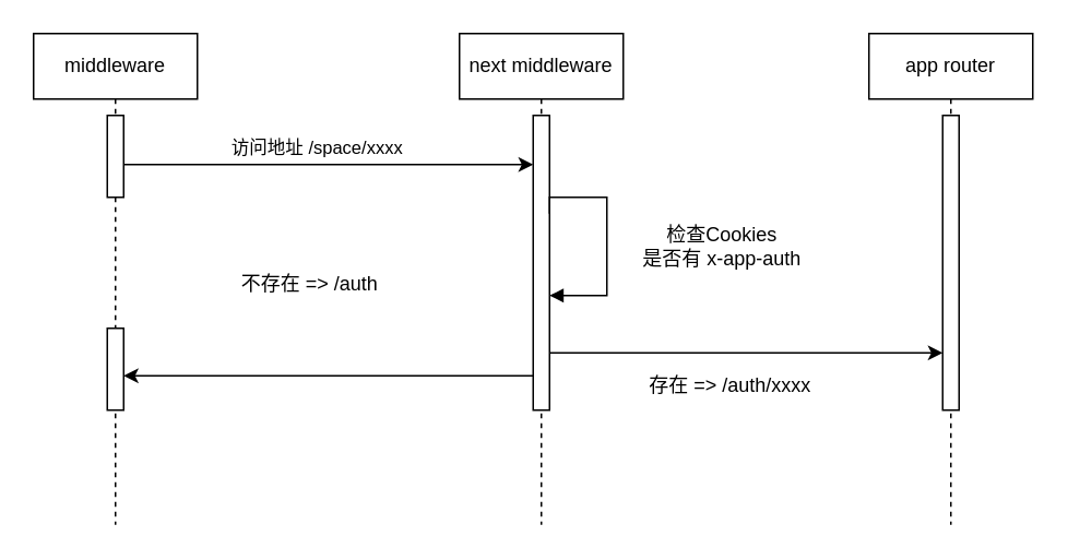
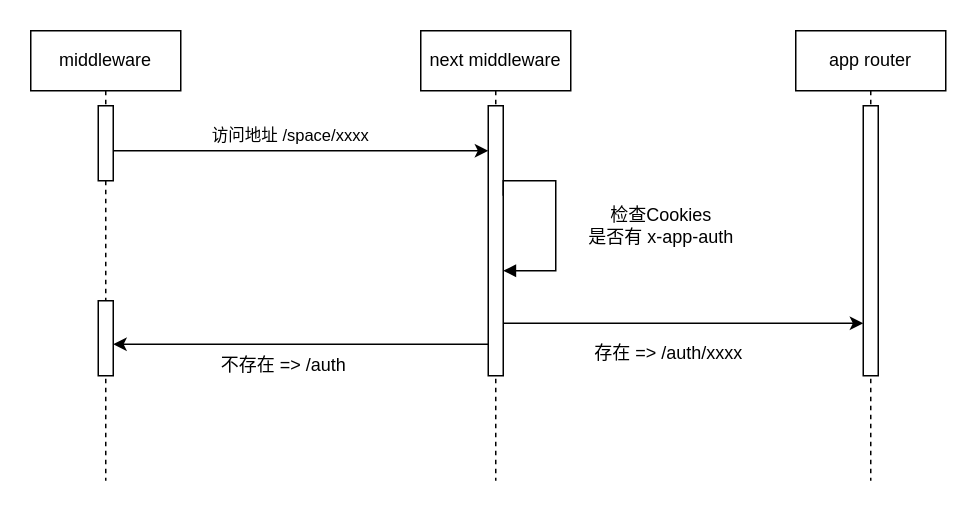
  <mxCell id="0" />
  <mxCell id="1" parent="0" />
  <mxCell id="2" value="middleware" style="shape=umlLifeline;perimeter=lifelinePerimeter;whiteSpace=wrap;html=1;container=1;dropTarget=0;collapsible=0;recursiveResize=0;outlineConnect=0;portConstraint=eastwest;newEdgeStyle={&quot;curved&quot;:0,&quot;rounded&quot;:0};" vertex="1" parent="1"><mxGeometry x="20" y="20" width="100" height="300" as="geometry" /></mxCell>
  <mxCell id="3" value="" style="html=1;points=[[0,0,0,0,5],[0,1,0,0,-5],[1,0,0,0,5],[1,1,0,0,-5]];perimeter=orthogonalPerimeter;outlineConnect=0;targetShapes=umlLifeline;portConstraint=eastwest;newEdgeStyle={&quot;curved&quot;:0,&quot;rounded&quot;:0};" vertex="1" parent="2"><mxGeometry x="45" y="50" width="10" height="50" as="geometry" /></mxCell>
  <mxCell id="4" value="" style="html=1;points=[[0,0,0,0,5],[0,1,0,0,-5],[1,0,0,0,5],[1,1,0,0,-5]];perimeter=orthogonalPerimeter;outlineConnect=0;targetShapes=umlLifeline;portConstraint=eastwest;newEdgeStyle={&quot;curved&quot;:0,&quot;rounded&quot;:0};" vertex="1" parent="2"><mxGeometry x="45" y="180" width="10" height="50" as="geometry" /></mxCell>
  <mxCell id="5" value="next middleware" style="shape=umlLifeline;perimeter=lifelinePerimeter;whiteSpace=wrap;html=1;container=1;dropTarget=0;collapsible=0;recursiveResize=0;outlineConnect=0;portConstraint=eastwest;newEdgeStyle={&quot;curved&quot;:0,&quot;rounded&quot;:0};" vertex="1" parent="1"><mxGeometry x="280" y="20" width="100" height="300" as="geometry" /></mxCell>
  <mxCell id="6" value="" style="html=1;points=[[0,0,0,0,5],[0,1,0,0,-5],[1,0,0,0,5],[1,1,0,0,-5]];perimeter=orthogonalPerimeter;outlineConnect=0;targetShapes=umlLifeline;portConstraint=eastwest;newEdgeStyle={&quot;curved&quot;:0,&quot;rounded&quot;:0};" vertex="1" parent="5"><mxGeometry x="45" y="50" width="10" height="180" as="geometry" /></mxCell>
  <mxCell id="7" value="" style="html=1;align=left;spacingLeft=2;endArrow=block;rounded=0;edgeStyle=orthogonalEdgeStyle;curved=0;rounded=0;" edge="1" target="6" parent="5"><mxGeometry relative="1" as="geometry"><mxPoint x="55" y="110" as="sourcePoint" /><Array as="points"><mxPoint x="55" y="100" /><mxPoint x="90" y="100" /><mxPoint x="90" y="160" /></Array><mxPoint x="55" y="130" as="targetPoint" /></mxGeometry></mxCell>
  <mxCell id="8" value="app router" style="shape=umlLifeline;perimeter=lifelinePerimeter;whiteSpace=wrap;html=1;container=1;dropTarget=0;collapsible=0;recursiveResize=0;outlineConnect=0;portConstraint=eastwest;newEdgeStyle={&quot;curved&quot;:0,&quot;rounded&quot;:0};" vertex="1" parent="1"><mxGeometry x="530" y="20" width="100" height="300" as="geometry" /></mxCell>
  <mxCell id="9" value="" style="html=1;points=[[0,0,0,0,5],[0,1,0,0,-5],[1,0,0,0,5],[1,1,0,0,-5]];perimeter=orthogonalPerimeter;outlineConnect=0;targetShapes=umlLifeline;portConstraint=eastwest;newEdgeStyle={&quot;curved&quot;:0,&quot;rounded&quot;:0};" vertex="1" parent="8"><mxGeometry x="45" y="50" width="10" height="180" as="geometry" /></mxCell>
  <mxCell id="10" value="" style="endArrow=classic;html=1;rounded=0;" edge="1" parent="1" source="3" target="6"><mxGeometry width="50" height="50" relative="1" as="geometry"><mxPoint x="70" y="100" as="sourcePoint" /><mxPoint x="390" y="310" as="targetPoint" /><Array as="points"><mxPoint x="200" y="100" /></Array></mxGeometry></mxCell>
  <mxCell id="11" value="访问地址 /space/xxxx" style="edgeLabel;html=1;align=center;verticalAlign=middle;resizable=0;points=[];" vertex="1" connectable="0" parent="10"><mxGeometry x="-0.165" y="-1" relative="1" as="geometry"><mxPoint x="13" y="-12" as="offset" /></mxGeometry></mxCell>
  <mxCell id="12" value="检查Cookies&lt;br&gt;是否有 x-app-auth" style="text;html=1;align=center;verticalAlign=middle;resizable=0;points=[];autosize=1;strokeColor=none;fillColor=none;" vertex="1" parent="1"><mxGeometry x="380" y="130" width="120" height="40" as="geometry" /></mxCell>
  <mxCell id="13" value="" style="endArrow=classic;html=1;rounded=0;" edge="1" parent="1"><mxGeometry width="50" height="50" relative="1" as="geometry"><mxPoint x="335" y="215" as="sourcePoint" /><mxPoint x="575" y="215" as="targetPoint" /></mxGeometry></mxCell>
  <mxCell id="14" value="存在 =&amp;gt; /auth/xxxx" style="text;html=1;align=center;verticalAlign=middle;resizable=0;points=[];autosize=1;strokeColor=none;fillColor=none;" vertex="1" parent="1"><mxGeometry x="380" y="220" width="130" height="30" as="geometry" /></mxCell>
  <mxCell id="15" value="" style="endArrow=classic;html=1;rounded=0;" edge="1" parent="1"><mxGeometry width="50" height="50" relative="1" as="geometry"><mxPoint x="325" y="229" as="sourcePoint" /><mxPoint x="75" y="229" as="targetPoint" /></mxGeometry></mxCell>
- <mxCell id="16" value="不存在 =&amp;gt; /auth&amp;nbsp;" style="text;html=1;align=center;verticalAlign=middle;resizable=0;points=[];autosize=1;strokeColor=none;fillColor=none;" vertex="1" parent="1"><mxGeometry x="135" y="158" width="110" height="30" as="geometry" /></mxCell>
+ <mxCell id="16" value="不存在 =&amp;gt; /auth&amp;nbsp;" style="text;html=1;align=center;verticalAlign=middle;resizable=0;points=[];autosize=1;strokeColor=none;fillColor=none;" vertex="1" parent="1"><mxGeometry x="135" y="228" width="110" height="30" as="geometry" /></mxCell>
